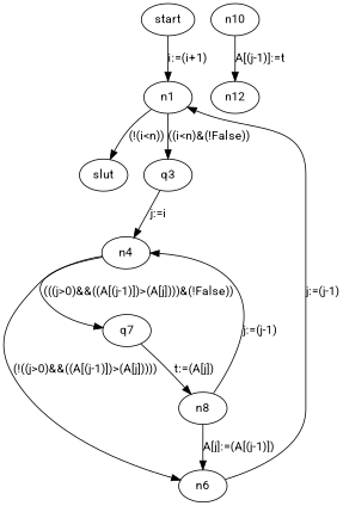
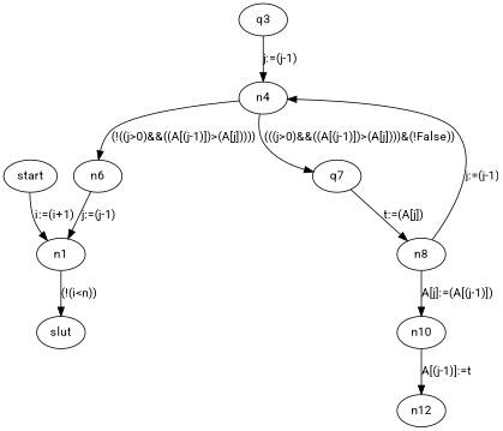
  digraph {
    fontname=Roboto
    node [fontname=Roboto]
    edge [fontname=Roboto]
    start
    n1
    slut
    q3
    n4
    n6
    q7
    n8
    n10
    n12
    start -> n1 [label="i:=(i+1)"]
    n1 -> slut [label="(!(i<n))"]
-   n1 -> q3 [label="((i<n)&(!False))"]
-   q3 -> n4 [label="j:=i"]
+   q3 -> n4 [label="j:=(j-1)"]
    n4 -> n6 [label="(!((j>0)&&((A[(j-1)])>(A[j]))))"]
    n4 -> q7 [label="(((j>0)&&((A[(j-1)])>(A[j])))&(!False))"]
    n6 -> n1 [label="j:=(j-1)"]
    q7 -> n8 [label="t:=(A[j])"]
    n8 -> n4 [label="j:=(j-1)"]
-   n8 -> n6 [label="A[j]:=(A[(j-1)])"]
+   n8 -> n10 [label="A[j]:=(A[(j-1)])"]
    n10 -> n12 [label="A[(j-1)]:=t"]
  }
